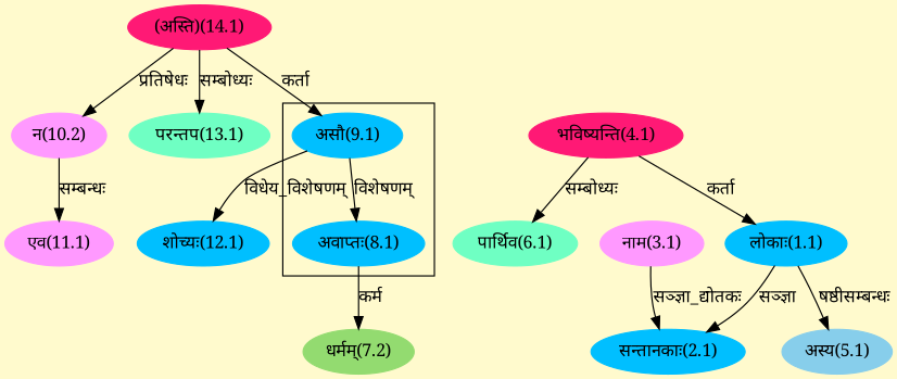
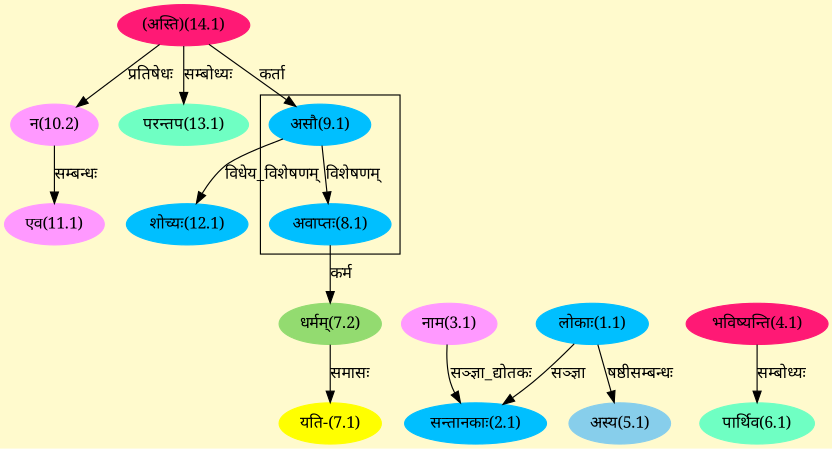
  digraph {
    bgcolor=lemonchiffon1
    compound=true
    fontname="Noto Serif"
    rankdir=BT
    node [color="#00BFFF" fontname="Noto Serif" style=filled]
    edge [dir=back fontname="Noto Serif"]
    n1 [label="अवाप्तः(8.1)"]
    n2 [label="असौ(9.1)"]
    n3 [color="#FF1975" label="(अस्ति)(14.1)"]
    n4 [label="लोकाः(1.1)"]
    n5 [color="#FF1975" label="भविष्यन्ति(4.1)"]
    n6 [label="सन्तानकाः(2.1)"]
    n7 [color="#FF99FF" label="नाम(3.1)"]
    n8 [color="#87CEEB" label="अस्य(5.1)"]
    n9 [color="#6FFFC3" label="पार्थिव(6.1)"]
+   n10 [color="#FFFF00" label="यति-(7.1)"]
    n11 [color="#93DB70" label="धर्मम्(7.2)"]
    n12 [color="#FF99FF" label="न(10.2)"]
    n13 [color="#FF99FF" label="एव(11.1)"]
    n14 [label="शोच्यः(12.1)"]
    n15 [color="#6FFFC3" label="परन्तप(13.1)"]
    subgraph cluster_1 {
      n1
      n2
    }
    n1 -> n2 [label="विशेषणम्"]
    n2 -> n3 [label="कर्ता"]
-   n4 -> n5 [label="कर्ता"]
    n6 -> n4 [label="सञ्ज्ञा"]
    n6 -> n7 [label="सञ्ज्ञा_द्योतकः"]
    n8 -> n4 [label="षष्ठीसम्बन्धः"]
    n9 -> n5 [label="सम्बोध्यः"]
+   n10 -> n11 [label="समासः"]
    n11 -> n1 [label="कर्म"]
    n12 -> n3 [label="प्रतिषेधः"]
    n13 -> n12 [label="सम्बन्धः"]
    n14 -> n2 [label="विधेय_विशेषणम्"]
    n15 -> n3 [label="सम्बोध्यः"]
  }
